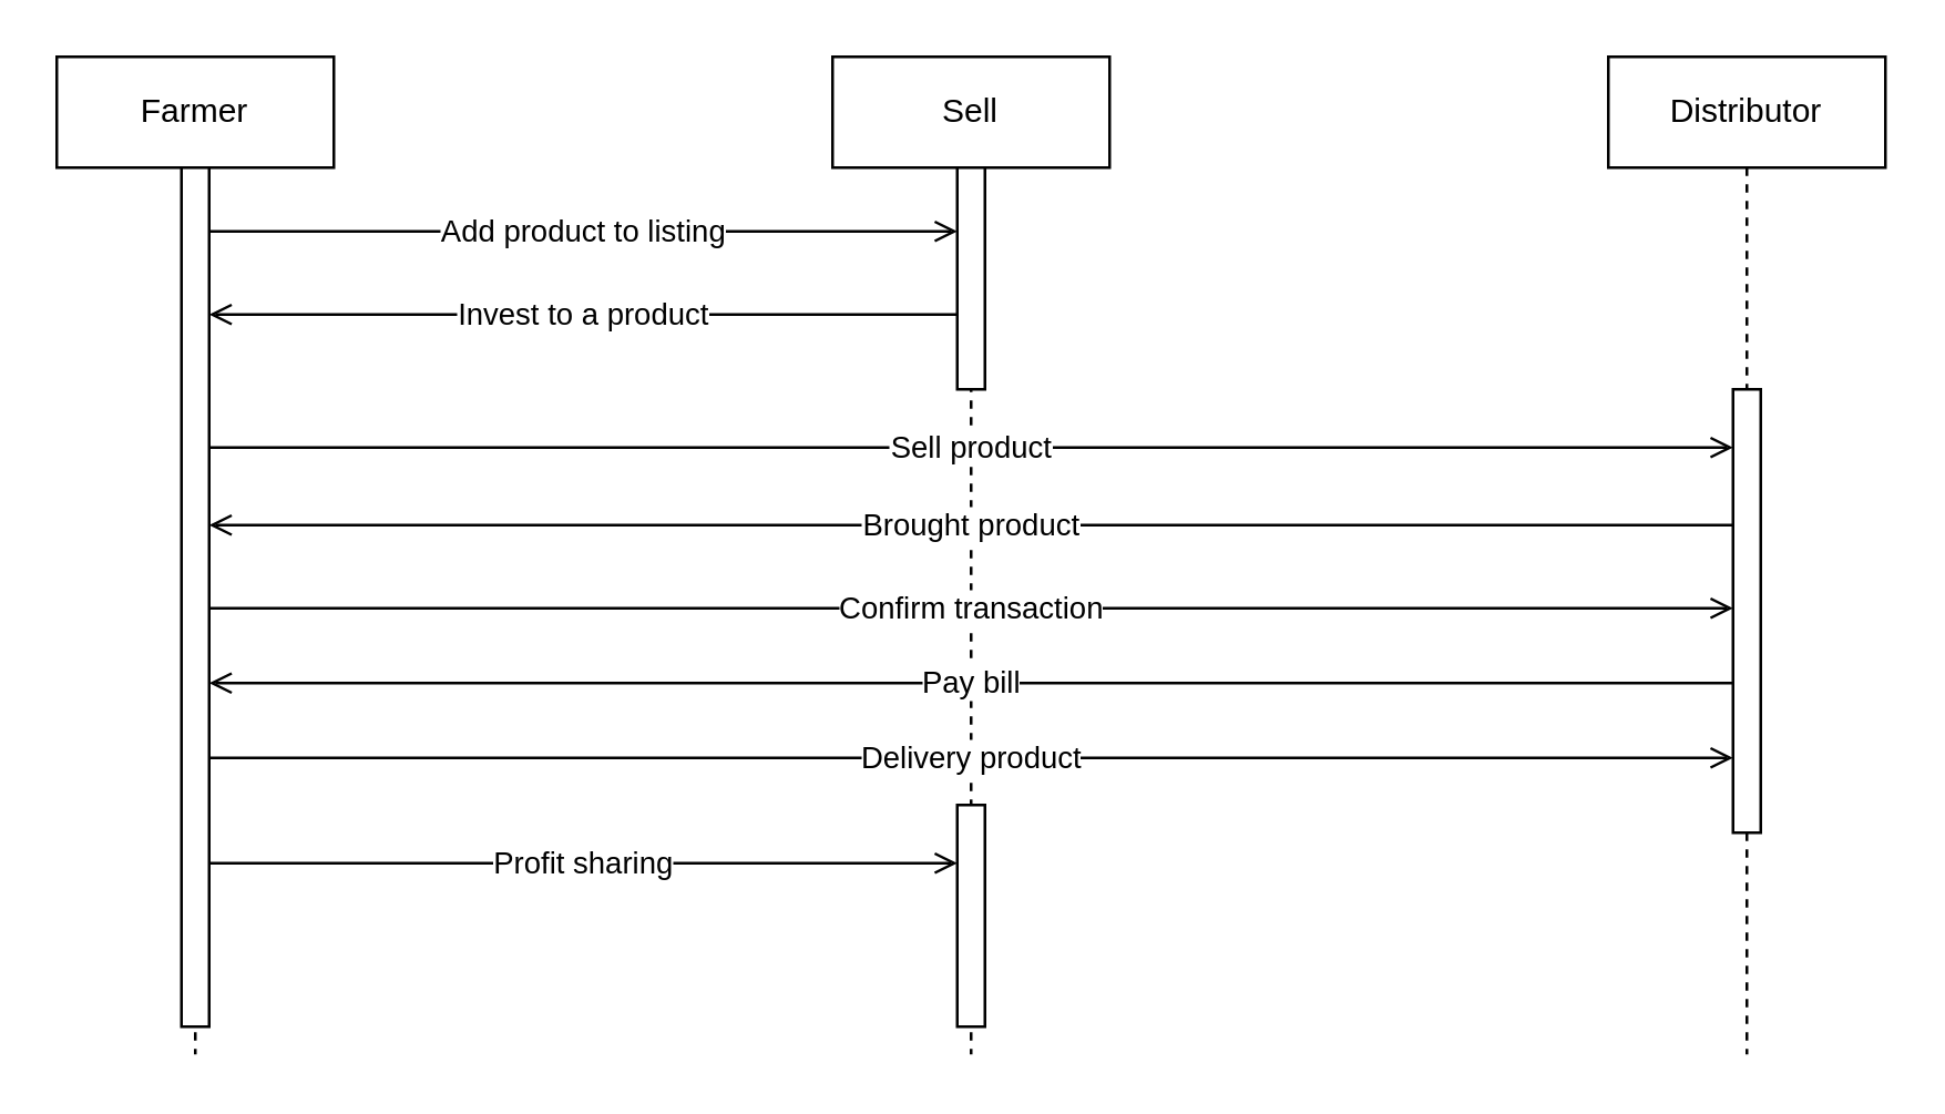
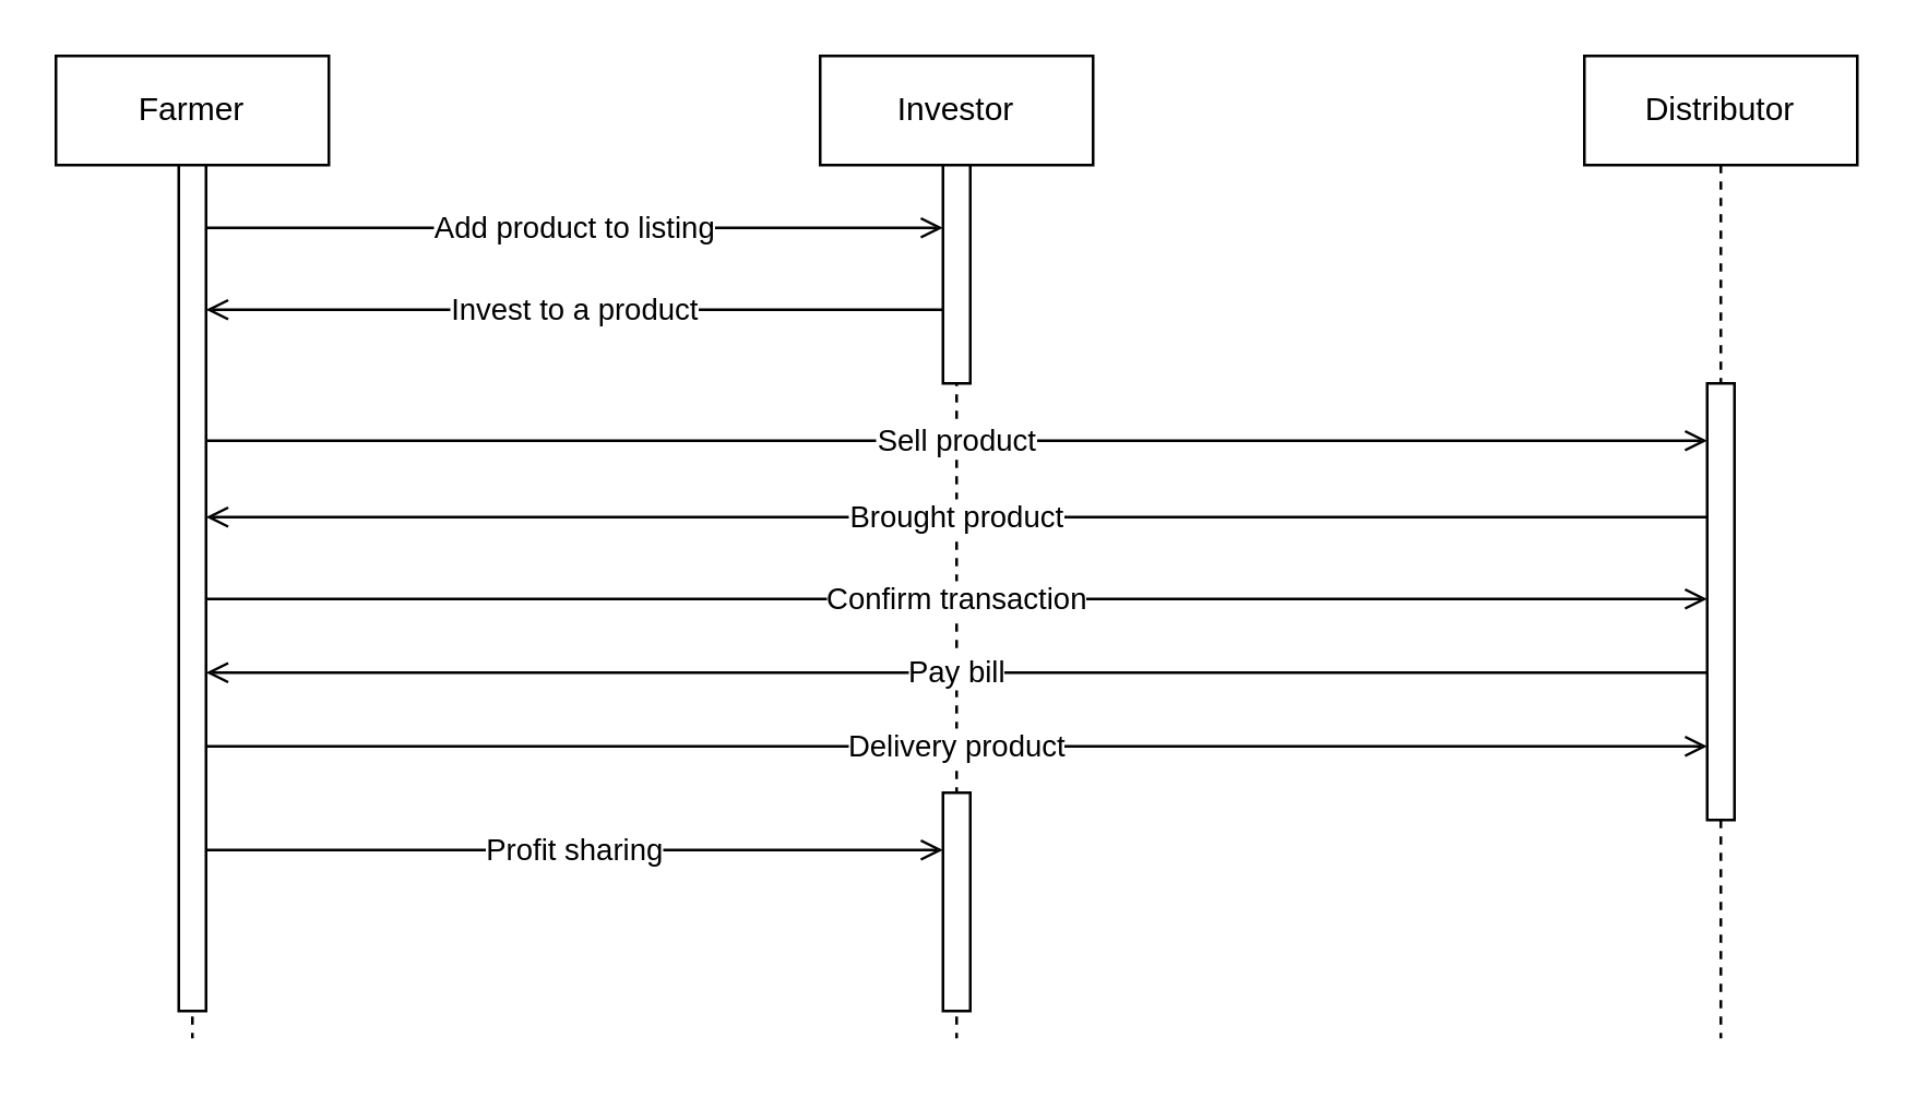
  <mxCell id="0" />
  <mxCell id="1" parent="0" />
  <mxCell id="2" value="Farmer" style="shape=umlLifeline;perimeter=lifelinePerimeter;whiteSpace=wrap;html=1;container=1;dropTarget=0;collapsible=0;recursiveResize=0;outlineConnect=0;portConstraint=eastwest;newEdgeStyle={&quot;edgeStyle&quot;:&quot;elbowEdgeStyle&quot;,&quot;elbow&quot;:&quot;vertical&quot;,&quot;curved&quot;:0,&quot;rounded&quot;:0};" vertex="1" parent="1"><mxGeometry x="20" y="20" width="100" height="360" as="geometry" /></mxCell>
  <mxCell id="3" value="" style="html=1;points=[];perimeter=orthogonalPerimeter;outlineConnect=0;targetShapes=umlLifeline;portConstraint=eastwest;newEdgeStyle={&quot;edgeStyle&quot;:&quot;elbowEdgeStyle&quot;,&quot;elbow&quot;:&quot;vertical&quot;,&quot;curved&quot;:0,&quot;rounded&quot;:0};" vertex="1" parent="2"><mxGeometry x="45" y="40" width="10" height="310" as="geometry" /></mxCell>
- <mxCell id="4" value="Sell" style="shape=umlLifeline;perimeter=lifelinePerimeter;whiteSpace=wrap;html=1;container=1;dropTarget=0;collapsible=0;recursiveResize=0;outlineConnect=0;portConstraint=eastwest;newEdgeStyle={&quot;edgeStyle&quot;:&quot;elbowEdgeStyle&quot;,&quot;elbow&quot;:&quot;vertical&quot;,&quot;curved&quot;:0,&quot;rounded&quot;:0};" vertex="1" parent="1"><mxGeometry x="300" y="20" width="100" height="360" as="geometry" /></mxCell>
+ <mxCell id="4" value="Investor" style="shape=umlLifeline;perimeter=lifelinePerimeter;whiteSpace=wrap;html=1;container=1;dropTarget=0;collapsible=0;recursiveResize=0;outlineConnect=0;portConstraint=eastwest;newEdgeStyle={&quot;edgeStyle&quot;:&quot;elbowEdgeStyle&quot;,&quot;elbow&quot;:&quot;vertical&quot;,&quot;curved&quot;:0,&quot;rounded&quot;:0};" vertex="1" parent="1"><mxGeometry x="300" y="20" width="100" height="360" as="geometry" /></mxCell>
  <mxCell id="5" value="" style="html=1;points=[];perimeter=orthogonalPerimeter;outlineConnect=0;targetShapes=umlLifeline;portConstraint=eastwest;newEdgeStyle={&quot;edgeStyle&quot;:&quot;elbowEdgeStyle&quot;,&quot;elbow&quot;:&quot;vertical&quot;,&quot;curved&quot;:0,&quot;rounded&quot;:0};" vertex="1" parent="4"><mxGeometry x="45" y="40" width="10" height="80" as="geometry" /></mxCell>
  <mxCell id="6" value="" style="html=1;points=[];perimeter=orthogonalPerimeter;outlineConnect=0;targetShapes=umlLifeline;portConstraint=eastwest;newEdgeStyle={&quot;edgeStyle&quot;:&quot;elbowEdgeStyle&quot;,&quot;elbow&quot;:&quot;vertical&quot;,&quot;curved&quot;:0,&quot;rounded&quot;:0};" vertex="1" parent="4"><mxGeometry x="45" y="270" width="10" height="80" as="geometry" /></mxCell>
  <mxCell id="7" value="Distributor" style="shape=umlLifeline;perimeter=lifelinePerimeter;whiteSpace=wrap;html=1;container=1;dropTarget=0;collapsible=0;recursiveResize=0;outlineConnect=0;portConstraint=eastwest;newEdgeStyle={&quot;edgeStyle&quot;:&quot;elbowEdgeStyle&quot;,&quot;elbow&quot;:&quot;vertical&quot;,&quot;curved&quot;:0,&quot;rounded&quot;:0};" vertex="1" parent="1"><mxGeometry x="580" y="20" width="100" height="360" as="geometry" /></mxCell>
  <mxCell id="8" value="" style="html=1;points=[];perimeter=orthogonalPerimeter;outlineConnect=0;targetShapes=umlLifeline;portConstraint=eastwest;newEdgeStyle={&quot;edgeStyle&quot;:&quot;elbowEdgeStyle&quot;,&quot;elbow&quot;:&quot;vertical&quot;,&quot;curved&quot;:0,&quot;rounded&quot;:0};" vertex="1" parent="7"><mxGeometry x="45" y="120" width="10" height="160" as="geometry" /></mxCell>
  <mxCell id="9" value="Add product to listing" style="endArrow=open;endFill=1;endSize=6;html=1;rounded=0;" edge="1" parent="1"><mxGeometry width="160" relative="1" as="geometry"><mxPoint x="75" y="83" as="sourcePoint" /><mxPoint x="345" y="83" as="targetPoint" /></mxGeometry></mxCell>
  <mxCell id="10" value="Invest to a product" style="endArrow=open;endFill=1;endSize=6;html=1;rounded=0;" edge="1" parent="1"><mxGeometry width="160" relative="1" as="geometry"><mxPoint x="345" y="113" as="sourcePoint" /><mxPoint x="75" y="113" as="targetPoint" /></mxGeometry></mxCell>
  <mxCell id="11" value="Sell product" style="endArrow=open;endFill=1;endSize=6;html=1;rounded=0;" edge="1" parent="1"><mxGeometry width="160" relative="1" as="geometry"><mxPoint x="75" y="161" as="sourcePoint" /><mxPoint x="625" y="161" as="targetPoint" /></mxGeometry></mxCell>
  <mxCell id="12" value="Brought product" style="endArrow=open;endFill=1;endSize=6;html=1;rounded=0;" edge="1" parent="1"><mxGeometry width="160" relative="1" as="geometry"><mxPoint x="625" y="189" as="sourcePoint" /><mxPoint x="75" y="189" as="targetPoint" /></mxGeometry></mxCell>
  <mxCell id="13" value="Confirm transaction" style="endArrow=open;endFill=1;endSize=6;html=1;rounded=0;" edge="1" parent="1" target="8"><mxGeometry width="160" relative="1" as="geometry"><mxPoint x="75" y="219" as="sourcePoint" /><mxPoint x="620" y="219" as="targetPoint" /></mxGeometry></mxCell>
  <mxCell id="14" value="Pay bill" style="endArrow=open;endFill=1;endSize=6;html=1;rounded=0;" edge="1" parent="1"><mxGeometry width="160" relative="1" as="geometry"><mxPoint x="625" y="246" as="sourcePoint" /><mxPoint x="75" y="246" as="targetPoint" /></mxGeometry></mxCell>
  <mxCell id="15" value="Delivery product" style="endArrow=open;endFill=1;endSize=6;html=1;rounded=0;" edge="1" parent="1" target="8"><mxGeometry width="160" relative="1" as="geometry"><mxPoint x="75" y="273" as="sourcePoint" /><mxPoint x="560" y="270" as="targetPoint" /></mxGeometry></mxCell>
  <mxCell id="16" value="Profit sharing" style="endArrow=open;endFill=1;endSize=6;html=1;rounded=0;" edge="1" parent="1"><mxGeometry width="160" relative="1" as="geometry"><mxPoint x="75" y="311" as="sourcePoint" /><mxPoint x="345" y="311" as="targetPoint" /></mxGeometry></mxCell>
